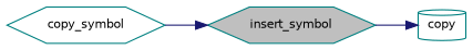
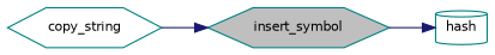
  digraph {
    rankdir=LR
    node [color=teal fillcolor=white fontname=Helvetica fontsize=10 shape=hexagon style=filled]
    edge [color=midnightblue fontname=Helvetica fontsize=10 labelfontname=Helvetica labelfontsize=10 style=solid]
    n1 [fillcolor=grey75 fontcolor=black height=0.2 label=insert_symbol width=0.4]
-   n2 [height=0.2 label=copy shape=cylinder width=0.4]
-   n3 [height=0.2 label=copy_symbol width=0.4]
+   n2 [height=0.2 label=hash shape=cylinder width=0.4]
+   n3 [height=0.2 label=copy_string width=0.4]
    n1 -> n2
    n3 -> n1
  }
